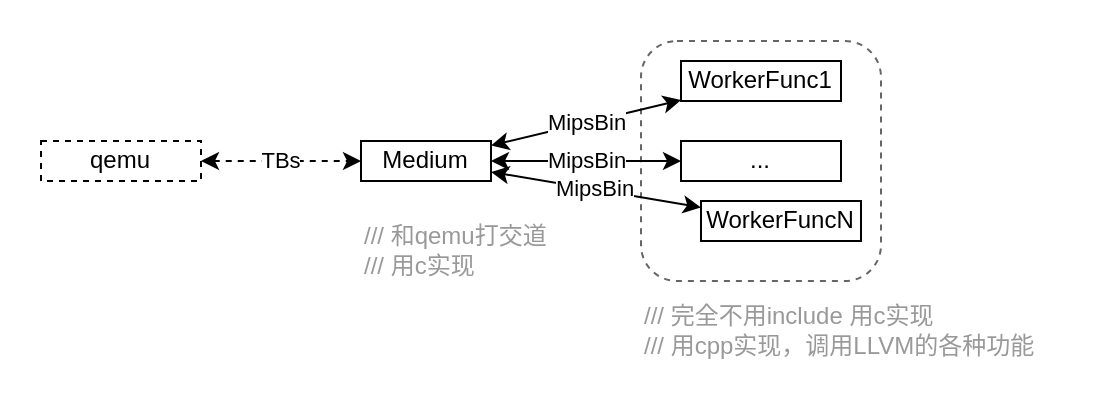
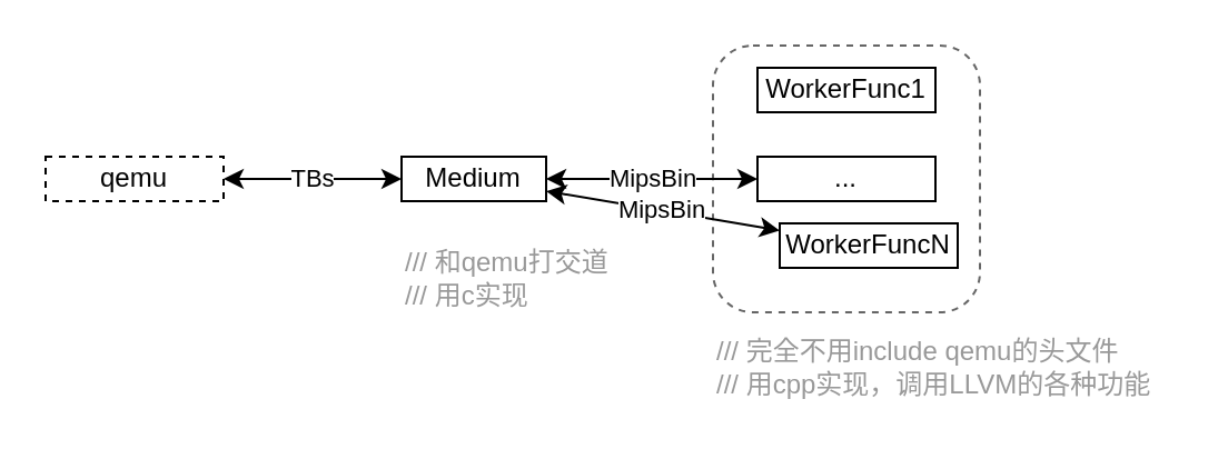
  <mxCell id="0" />
  <mxCell id="1" parent="0" />
  <mxCell id="2" value="" style="rounded=1;whiteSpace=wrap;html=1;fillColor=none;dashed=1;strokeColor=#666666;fontColor=#333333;" vertex="1" parent="1"><mxGeometry x="320" y="20" width="120" height="120" as="geometry" /></mxCell>
  <mxCell id="3" value="qemu" style="rounded=0;whiteSpace=wrap;html=1;dashed=1;" vertex="1" parent="1"><mxGeometry x="20" y="70" width="80" height="20" as="geometry" /></mxCell>
  <mxCell id="4" value="Medium" style="rounded=0;whiteSpace=wrap;html=1;" vertex="1" parent="1"><mxGeometry x="180" y="70" width="65" height="20" as="geometry" /></mxCell>
  <mxCell id="5" value="WorkerFunc1" style="rounded=0;whiteSpace=wrap;html=1;" vertex="1" parent="1"><mxGeometry x="340" y="30" width="80" height="20" as="geometry" /></mxCell>
  <mxCell id="6" value="..." style="rounded=0;whiteSpace=wrap;html=1;" vertex="1" parent="1"><mxGeometry x="340" y="70" width="80" height="20" as="geometry" /></mxCell>
  <mxCell id="7" value="WorkerFuncN" style="rounded=0;whiteSpace=wrap;html=1;" vertex="1" parent="1"><mxGeometry x="350" y="100" width="80" height="20" as="geometry" /></mxCell>
- <mxCell id="8" value="TBs" style="endArrow=classic;startArrow=classic;html=1;dashed=1;" edge="1" parent="1" source="3" target="4"><mxGeometry width="50" height="50" relative="1" as="geometry"><mxPoint x="40" y="150" as="sourcePoint" /><mxPoint x="90" y="100" as="targetPoint" /></mxGeometry></mxCell>
- <mxCell id="9" value="MipsBin" style="endArrow=classic;startArrow=classic;html=1;" edge="1" parent="1" source="4" target="5"><mxGeometry width="50" height="50" relative="1" as="geometry"><mxPoint x="240" y="60" as="sourcePoint" /><mxPoint x="290" y="10" as="targetPoint" /></mxGeometry></mxCell>
+ <mxCell id="8" value="TBs" style="endArrow=classic;startArrow=classic;html=1;" edge="1" parent="1" source="3" target="4"><mxGeometry width="50" height="50" relative="1" as="geometry"><mxPoint x="40" y="150" as="sourcePoint" /><mxPoint x="90" y="100" as="targetPoint" /></mxGeometry></mxCell>
  <mxCell id="10" value="MipsBin" style="endArrow=classic;startArrow=classic;html=1;" edge="1" parent="1" source="4" target="6"><mxGeometry width="50" height="50" relative="1" as="geometry"><mxPoint x="270" y="80" as="sourcePoint" /><mxPoint x="350" y="60" as="targetPoint" /></mxGeometry></mxCell>
  <mxCell id="11" value="MipsBin" style="endArrow=classic;startArrow=classic;html=1;" edge="1" parent="1" source="4" target="7"><mxGeometry width="50" height="50" relative="1" as="geometry"><mxPoint x="280" y="90" as="sourcePoint" /><mxPoint x="360" y="70" as="targetPoint" /></mxGeometry></mxCell>
- <mxCell id="12" value="&lt;font color=&quot;#999999&quot;&gt;/// 完全不用include 用c实现&lt;br&gt;/// 用cpp实现，调用LLVM的各种功能&lt;br&gt;&lt;/font&gt;" style="text;html=1;align=left;verticalAlign=middle;resizable=0;points=[];;autosize=1;" vertex="1" parent="1"><mxGeometry x="320" y="150" width="210" height="30" as="geometry" /></mxCell>
+ <mxCell id="12" value="&lt;font color=&quot;#999999&quot;&gt;/// 完全不用include qemu的头文件&lt;br&gt;/// 用cpp实现，调用LLVM的各种功能&lt;br&gt;&lt;/font&gt;" style="text;html=1;align=left;verticalAlign=middle;resizable=0;points=[];;autosize=1;" vertex="1" parent="1"><mxGeometry x="320" y="150" width="210" height="30" as="geometry" /></mxCell>
  <mxCell id="13" value="&lt;font color=&quot;#999999&quot;&gt;/// 和qemu打交道&lt;br&gt;/// 用c实现&lt;br&gt;&lt;/font&gt;" style="text;html=1;align=left;verticalAlign=middle;resizable=0;points=[];;autosize=1;" vertex="1" parent="1"><mxGeometry x="180" y="110" width="110" height="30" as="geometry" /></mxCell>
